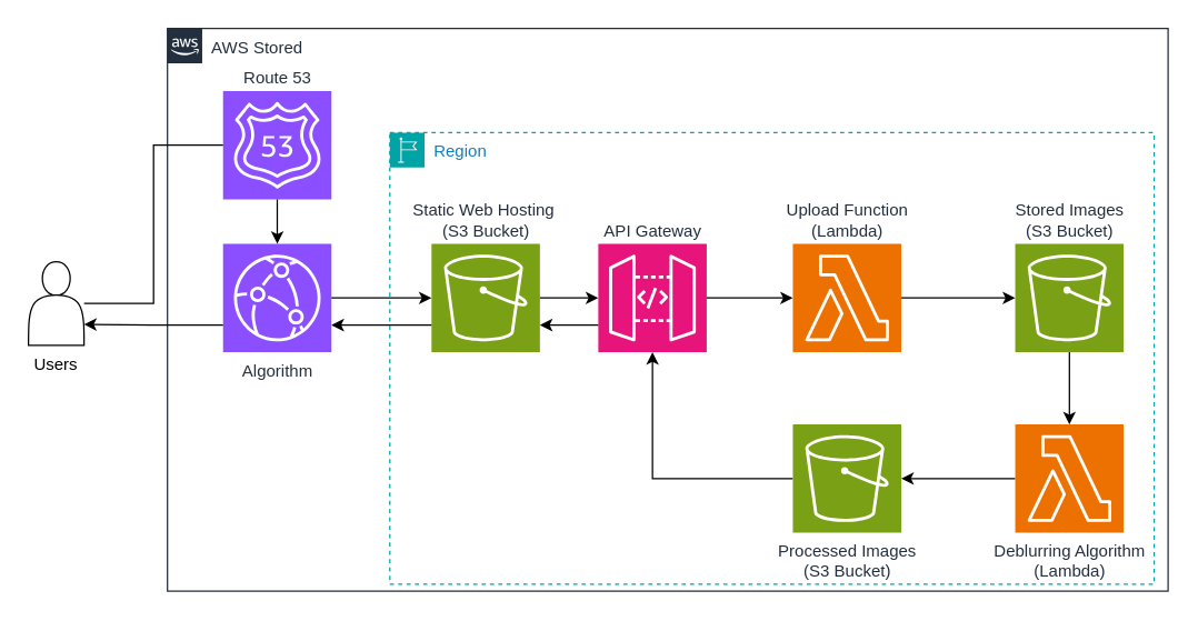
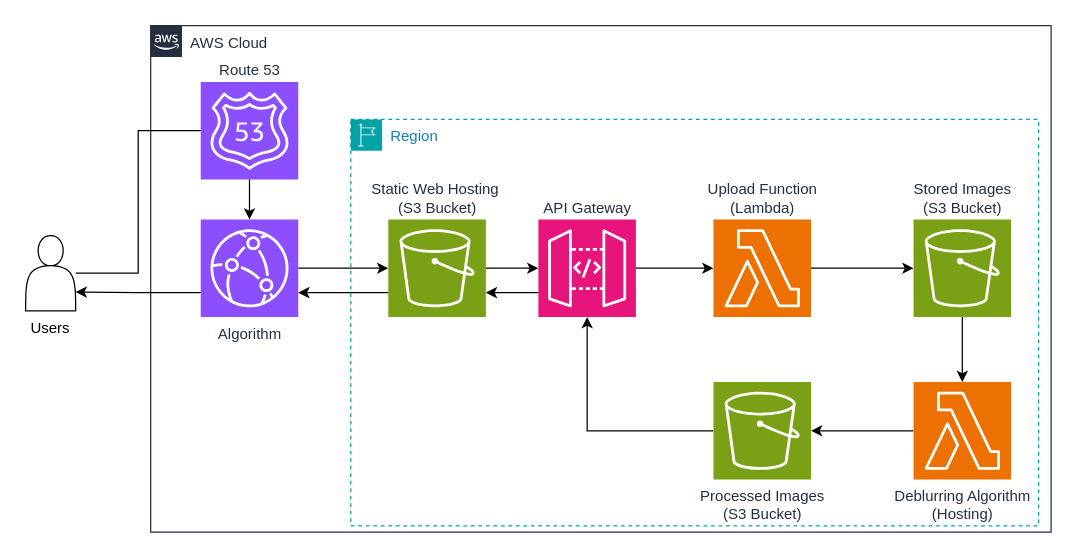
  <mxCell id="0" />
  <mxCell id="1" parent="0" />
  <mxCell id="2" value="Users" style="shape=actor;whiteSpace=wrap;html=1;labelPosition=center;verticalLabelPosition=bottom;align=center;verticalAlign=top;" vertex="1" parent="1"><mxGeometry y="188" width="40" height="60" as="geometry" x="20" /></mxCell>
- <mxCell id="3" value="AWS Stored" style="points=[[0,0],[0.25,0],[0.5,0],[0.75,0],[1,0],[1,0.25],[1,0.5],[1,0.75],[1,1],[0.75,1],[0.5,1],[0.25,1],[0,1],[0,0.75],[0,0.5],[0,0.25]];outlineConnect=0;gradientColor=none;html=1;whiteSpace=wrap;fontSize=12;fontStyle=0;container=1;pointerEvents=0;collapsible=0;recursiveResize=0;shape=mxgraph.aws4.group;grIcon=mxgraph.aws4.group_aws_cloud_alt;strokeColor=#232F3E;fillColor=none;verticalAlign=top;align=left;spacingLeft=30;fontColor=#232F3E;dashed=0;" vertex="1" parent="1"><mxGeometry x="120" y="20" width="720" height="405" as="geometry" /></mxCell>
+ <mxCell id="3" value="AWS Cloud" style="points=[[0,0],[0.25,0],[0.5,0],[0.75,0],[1,0],[1,0.25],[1,0.5],[1,0.75],[1,1],[0.75,1],[0.5,1],[0.25,1],[0,1],[0,0.75],[0,0.5],[0,0.25]];outlineConnect=0;gradientColor=none;html=1;whiteSpace=wrap;fontSize=12;fontStyle=0;container=1;pointerEvents=0;collapsible=0;recursiveResize=0;shape=mxgraph.aws4.group;grIcon=mxgraph.aws4.group_aws_cloud_alt;strokeColor=#232F3E;fillColor=none;verticalAlign=top;align=left;spacingLeft=30;fontColor=#232F3E;dashed=0;" vertex="1" parent="1"><mxGeometry x="120" y="20" width="720" height="405" as="geometry" /></mxCell>
  <mxCell id="4" value="Region" style="points=[[0,0],[0.25,0],[0.5,0],[0.75,0],[1,0],[1,0.25],[1,0.5],[1,0.75],[1,1],[0.75,1],[0.5,1],[0.25,1],[0,1],[0,0.75],[0,0.5],[0,0.25]];outlineConnect=0;gradientColor=none;html=1;whiteSpace=wrap;fontSize=12;fontStyle=0;container=1;pointerEvents=0;collapsible=0;recursiveResize=0;shape=mxgraph.aws4.group;grIcon=mxgraph.aws4.group_region;strokeColor=#00A4A6;fillColor=none;verticalAlign=top;align=left;spacingLeft=30;fontColor=#147EBA;dashed=1;" vertex="1" parent="3"><mxGeometry x="160" y="75" width="550" height="325" as="geometry" /></mxCell>
  <mxCell id="5" value="&lt;div&gt;Static Web Hosting&amp;nbsp;&lt;/div&gt;&lt;div&gt;(S3 Bucket)&lt;/div&gt;" style="sketch=0;points=[[0,0,0],[0.25,0,0],[0.5,0,0],[0.75,0,0],[1,0,0],[0,1,0],[0.25,1,0],[0.5,1,0],[0.75,1,0],[1,1,0],[0,0.25,0],[0,0.5,0],[0,0.75,0],[1,0.25,0],[1,0.5,0],[1,0.75,0]];outlineConnect=0;fontColor=#232F3E;fillColor=#7AA116;strokeColor=#ffffff;dashed=0;verticalLabelPosition=top;verticalAlign=bottom;align=center;html=1;fontSize=12;fontStyle=0;aspect=fixed;shape=mxgraph.aws4.resourceIcon;resIcon=mxgraph.aws4.s3;labelPosition=center;" vertex="1" parent="4"><mxGeometry x="30" y="80" width="78" height="78" as="geometry" /></mxCell>
  <mxCell id="6" value="API Gateway" style="sketch=0;points=[[0,0,0],[0.25,0,0],[0.5,0,0],[0.75,0,0],[1,0,0],[0,1,0],[0.25,1,0],[0.5,1,0],[0.75,1,0],[1,1,0],[0,0.25,0],[0,0.5,0],[0,0.75,0],[1,0.25,0],[1,0.5,0],[1,0.75,0]];outlineConnect=0;fontColor=#232F3E;fillColor=#E7157B;strokeColor=#ffffff;dashed=0;verticalLabelPosition=top;verticalAlign=bottom;align=center;html=1;fontSize=12;fontStyle=0;aspect=fixed;shape=mxgraph.aws4.resourceIcon;resIcon=mxgraph.aws4.api_gateway;labelPosition=center;" vertex="1" parent="4"><mxGeometry x="150" y="80" width="78" height="78" as="geometry" /></mxCell>
  <mxCell id="7" value="&lt;div&gt;Upload Function&lt;/div&gt;&lt;div&gt;(Lambda)&lt;/div&gt;" style="sketch=0;points=[[0,0,0],[0.25,0,0],[0.5,0,0],[0.75,0,0],[1,0,0],[0,1,0],[0.25,1,0],[0.5,1,0],[0.75,1,0],[1,1,0],[0,0.25,0],[0,0.5,0],[0,0.75,0],[1,0.25,0],[1,0.5,0],[1,0.75,0]];outlineConnect=0;fontColor=#232F3E;fillColor=#ED7100;strokeColor=#ffffff;dashed=0;verticalLabelPosition=top;verticalAlign=bottom;align=center;html=1;fontSize=12;fontStyle=0;aspect=fixed;shape=mxgraph.aws4.resourceIcon;resIcon=mxgraph.aws4.lambda;labelPosition=center;" vertex="1" parent="4"><mxGeometry x="290" y="80" width="78" height="78" as="geometry" /></mxCell>
  <mxCell id="8" style="edgeStyle=orthogonalEdgeStyle;rounded=0;orthogonalLoop=1;jettySize=auto;html=1;entryX=0;entryY=0.5;entryDx=0;entryDy=0;entryPerimeter=0;startArrow=none;startFill=0;" edge="1" parent="4" source="5" target="6"><mxGeometry relative="1" as="geometry" /></mxCell>
  <mxCell id="9" style="edgeStyle=orthogonalEdgeStyle;rounded=0;orthogonalLoop=1;jettySize=auto;html=1;entryX=0;entryY=0.5;entryDx=0;entryDy=0;entryPerimeter=0;" edge="1" parent="4" source="6" target="7"><mxGeometry relative="1" as="geometry" /></mxCell>
  <mxCell id="10" value="&lt;div&gt;Stored Images&lt;/div&gt;&lt;div&gt;(S3 Bucket)&lt;/div&gt;" style="sketch=0;points=[[0,0,0],[0.25,0,0],[0.5,0,0],[0.75,0,0],[1,0,0],[0,1,0],[0.25,1,0],[0.5,1,0],[0.75,1,0],[1,1,0],[0,0.25,0],[0,0.5,0],[0,0.75,0],[1,0.25,0],[1,0.5,0],[1,0.75,0]];outlineConnect=0;fontColor=#232F3E;fillColor=#7AA116;strokeColor=#ffffff;dashed=0;verticalLabelPosition=top;verticalAlign=bottom;align=center;html=1;fontSize=12;fontStyle=0;aspect=fixed;shape=mxgraph.aws4.resourceIcon;resIcon=mxgraph.aws4.s3;labelPosition=center;" vertex="1" parent="4"><mxGeometry x="450" y="80" width="78" height="78" as="geometry" /></mxCell>
  <mxCell id="11" style="edgeStyle=orthogonalEdgeStyle;rounded=0;orthogonalLoop=1;jettySize=auto;html=1;entryX=0;entryY=0.5;entryDx=0;entryDy=0;entryPerimeter=0;" edge="1" parent="4" source="7" target="10"><mxGeometry relative="1" as="geometry" /></mxCell>
  <mxCell id="12" style="edgeStyle=orthogonalEdgeStyle;rounded=0;orthogonalLoop=1;jettySize=auto;html=1;" edge="1" parent="4" source="13" target="16"><mxGeometry relative="1" as="geometry" /></mxCell>
- <mxCell id="13" value="&lt;div&gt;Deblurring Algorithm&lt;/div&gt;&lt;div&gt;(Lambda)&lt;/div&gt;" style="sketch=0;points=[[0,0,0],[0.25,0,0],[0.5,0,0],[0.75,0,0],[1,0,0],[0,1,0],[0.25,1,0],[0.5,1,0],[0.75,1,0],[1,1,0],[0,0.25,0],[0,0.5,0],[0,0.75,0],[1,0.25,0],[1,0.5,0],[1,0.75,0]];outlineConnect=0;fontColor=#232F3E;fillColor=#ED7100;strokeColor=#ffffff;dashed=0;verticalLabelPosition=bottom;verticalAlign=top;align=center;html=1;fontSize=12;fontStyle=0;aspect=fixed;shape=mxgraph.aws4.resourceIcon;resIcon=mxgraph.aws4.lambda;" vertex="1" parent="4"><mxGeometry x="450" y="210" width="78" height="78" as="geometry" /></mxCell>
+ <mxCell id="13" value="&lt;div&gt;Deblurring Algorithm&lt;/div&gt;&lt;div&gt;(Hosting)&lt;/div&gt;" style="sketch=0;points=[[0,0,0],[0.25,0,0],[0.5,0,0],[0.75,0,0],[1,0,0],[0,1,0],[0.25,1,0],[0.5,1,0],[0.75,1,0],[1,1,0],[0,0.25,0],[0,0.5,0],[0,0.75,0],[1,0.25,0],[1,0.5,0],[1,0.75,0]];outlineConnect=0;fontColor=#232F3E;fillColor=#ED7100;strokeColor=#ffffff;dashed=0;verticalLabelPosition=bottom;verticalAlign=top;align=center;html=1;fontSize=12;fontStyle=0;aspect=fixed;shape=mxgraph.aws4.resourceIcon;resIcon=mxgraph.aws4.lambda;" vertex="1" parent="4"><mxGeometry x="450" y="210" width="78" height="78" as="geometry" /></mxCell>
  <mxCell id="14" style="edgeStyle=orthogonalEdgeStyle;rounded=0;orthogonalLoop=1;jettySize=auto;html=1;entryX=0.5;entryY=0;entryDx=0;entryDy=0;entryPerimeter=0;" edge="1" parent="4" source="10" target="13"><mxGeometry relative="1" as="geometry" /></mxCell>
  <mxCell id="15" style="edgeStyle=orthogonalEdgeStyle;rounded=0;orthogonalLoop=1;jettySize=auto;html=1;" edge="1" parent="4" source="16" target="6"><mxGeometry relative="1" as="geometry" /></mxCell>
  <mxCell id="16" value="&lt;div&gt;Processed Images&lt;/div&gt;&lt;div&gt;(S3 Bucket)&lt;/div&gt;" style="sketch=0;points=[[0,0,0],[0.25,0,0],[0.5,0,0],[0.75,0,0],[1,0,0],[0,1,0],[0.25,1,0],[0.5,1,0],[0.75,1,0],[1,1,0],[0,0.25,0],[0,0.5,0],[0,0.75,0],[1,0.25,0],[1,0.5,0],[1,0.75,0]];outlineConnect=0;fontColor=#232F3E;fillColor=#7AA116;strokeColor=#ffffff;dashed=0;verticalLabelPosition=bottom;verticalAlign=top;align=center;html=1;fontSize=12;fontStyle=0;aspect=fixed;shape=mxgraph.aws4.resourceIcon;resIcon=mxgraph.aws4.s3;labelPosition=center;" vertex="1" parent="4"><mxGeometry x="290" y="210" width="78" height="78" as="geometry" /></mxCell>
  <mxCell id="17" style="edgeStyle=orthogonalEdgeStyle;rounded=0;orthogonalLoop=1;jettySize=auto;html=1;exitX=0;exitY=0.75;exitDx=0;exitDy=0;exitPerimeter=0;entryX=1;entryY=0.75;entryDx=0;entryDy=0;entryPerimeter=0;" edge="1" parent="4" source="6" target="5"><mxGeometry relative="1" as="geometry" /></mxCell>
  <mxCell id="18" value="&lt;div&gt;Route 53&lt;/div&gt;" style="sketch=0;points=[[0,0,0],[0.25,0,0],[0.5,0,0],[0.75,0,0],[1,0,0],[0,1,0],[0.25,1,0],[0.5,1,0],[0.75,1,0],[1,1,0],[0,0.25,0],[0,0.5,0],[0,0.75,0],[1,0.25,0],[1,0.5,0],[1,0.75,0]];outlineConnect=0;fontColor=#232F3E;fillColor=#8C4FFF;strokeColor=#ffffff;dashed=0;verticalLabelPosition=top;verticalAlign=bottom;align=center;html=1;fontSize=12;fontStyle=0;aspect=fixed;shape=mxgraph.aws4.resourceIcon;resIcon=mxgraph.aws4.route_53;labelPosition=center;" vertex="1" parent="3"><mxGeometry x="40" y="45" width="78" height="78" as="geometry" /></mxCell>
  <mxCell id="19" value="&lt;div&gt;Algorithm&lt;/div&gt;&lt;div&gt;&lt;br&gt;&lt;/div&gt;" style="sketch=0;points=[[0,0,0],[0.25,0,0],[0.5,0,0],[0.75,0,0],[1,0,0],[0,1,0],[0.25,1,0],[0.5,1,0],[0.75,1,0],[1,1,0],[0,0.25,0],[0,0.5,0],[0,0.75,0],[1,0.25,0],[1,0.5,0],[1,0.75,0]];outlineConnect=0;fontColor=#232F3E;fillColor=#8C4FFF;strokeColor=#ffffff;dashed=0;verticalLabelPosition=bottom;verticalAlign=top;align=center;html=1;fontSize=12;fontStyle=0;aspect=fixed;shape=mxgraph.aws4.resourceIcon;resIcon=mxgraph.aws4.cloudfront;" vertex="1" parent="3"><mxGeometry x="40" y="155" width="78" height="78" as="geometry" /></mxCell>
  <mxCell id="20" style="edgeStyle=orthogonalEdgeStyle;rounded=0;orthogonalLoop=1;jettySize=auto;html=1;entryX=0;entryY=0.5;entryDx=0;entryDy=0;entryPerimeter=0;startArrow=none;startFill=0;" edge="1" parent="3" source="19" target="5"><mxGeometry relative="1" as="geometry" /></mxCell>
  <mxCell id="21" style="edgeStyle=orthogonalEdgeStyle;rounded=0;orthogonalLoop=1;jettySize=auto;html=1;entryX=0.5;entryY=0;entryDx=0;entryDy=0;entryPerimeter=0;" edge="1" parent="3" source="18" target="19"><mxGeometry relative="1" as="geometry" /></mxCell>
  <mxCell id="22" style="edgeStyle=orthogonalEdgeStyle;rounded=0;orthogonalLoop=1;jettySize=auto;html=1;exitX=0;exitY=0.75;exitDx=0;exitDy=0;exitPerimeter=0;entryX=1;entryY=0.75;entryDx=0;entryDy=0;entryPerimeter=0;" edge="1" parent="3" source="5" target="19"><mxGeometry relative="1" as="geometry" /></mxCell>
  <mxCell id="23" style="edgeStyle=orthogonalEdgeStyle;rounded=0;orthogonalLoop=1;jettySize=auto;html=1;entryX=0;entryY=0.5;entryDx=0;entryDy=0;entryPerimeter=0;endArrow=none;endFill=1;startArrow=none;startFill=0;" edge="1" parent="1" source="2" target="18"><mxGeometry relative="1" as="geometry" /></mxCell>
  <mxCell id="24" style="edgeStyle=orthogonalEdgeStyle;rounded=0;orthogonalLoop=1;jettySize=auto;html=1;exitX=0;exitY=0.75;exitDx=0;exitDy=0;exitPerimeter=0;entryX=1;entryY=0.75;entryDx=0;entryDy=0;" edge="1" parent="1" source="19" target="2"><mxGeometry relative="1" as="geometry" /></mxCell>
  <mxCell id="25" style="edgeStyle=orthogonalEdgeStyle;rounded=0;orthogonalLoop=1;jettySize=auto;html=1;exitX=0.5;exitY=1;exitDx=0;exitDy=0;" edge="1" parent="1" source="2" target="2"><mxGeometry relative="1" as="geometry" /></mxCell>
